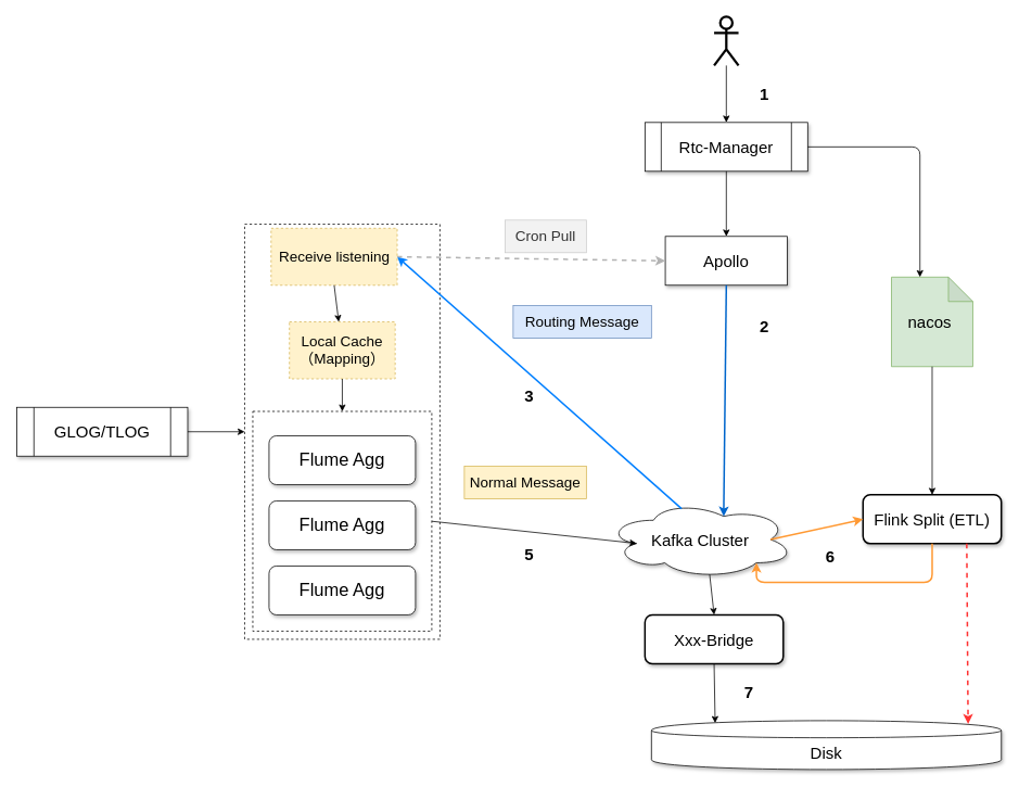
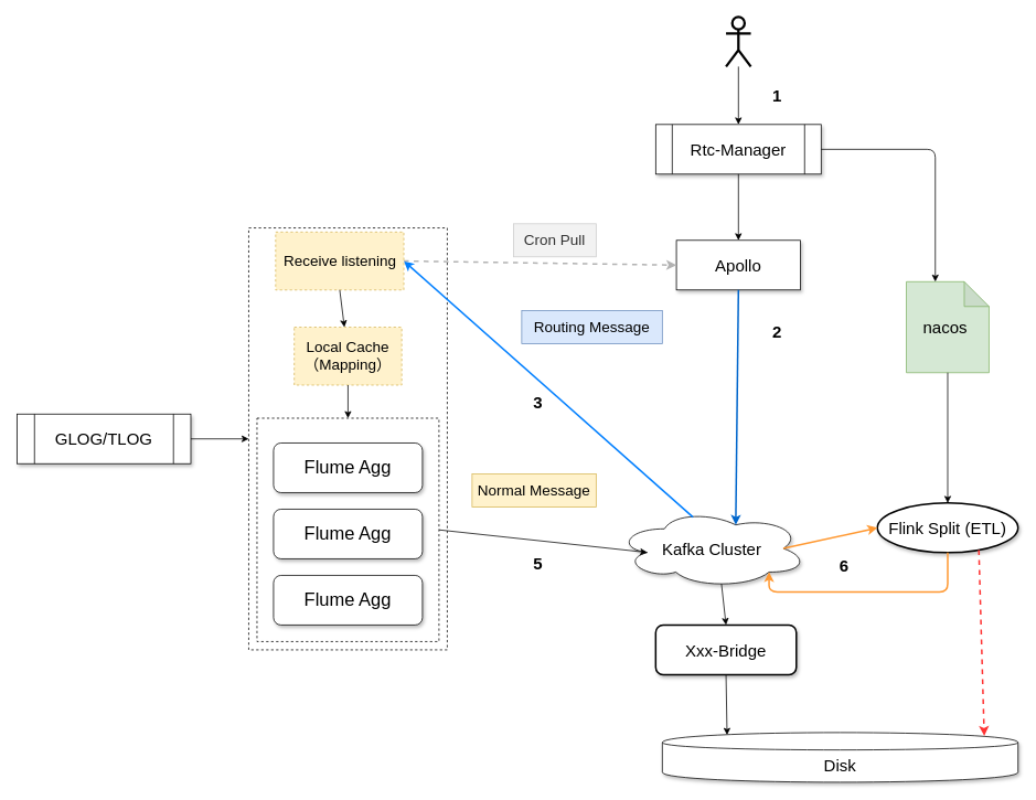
  <mxCell id="0" />
  <mxCell id="1" parent="0" />
  <mxCell id="2" value="" style="group" vertex="1" connectable="0" parent="1"><mxGeometry x="300" y="275" width="240" height="510" as="geometry" /></mxCell>
  <mxCell id="3" value="" style="rounded=0;whiteSpace=wrap;html=1;dashed=1;fillColor=none;" vertex="1" parent="2"><mxGeometry width="240" height="510" as="geometry" /></mxCell>
  <mxCell id="4" value="" style="group" vertex="1" connectable="0" parent="2"><mxGeometry x="10" y="230" width="220" height="270" as="geometry" /></mxCell>
  <mxCell id="5" value="" style="rounded=0;whiteSpace=wrap;html=1;fillColor=none;dashed=1;" vertex="1" parent="4"><mxGeometry width="220" height="270" as="geometry" /></mxCell>
  <mxCell id="6" value="&lt;font style=&quot;font-size: 22px&quot;&gt;Flume Agg&lt;/font&gt;" style="rounded=1;whiteSpace=wrap;html=1;shadow=1;" vertex="1" parent="4"><mxGeometry x="20" y="30" width="180" height="60" as="geometry" /></mxCell>
  <mxCell id="7" value="&lt;font style=&quot;font-size: 22px&quot;&gt;Flume Agg&lt;/font&gt;" style="rounded=1;whiteSpace=wrap;html=1;shadow=1;" vertex="1" parent="4"><mxGeometry x="20" y="110" width="180" height="60" as="geometry" /></mxCell>
  <mxCell id="8" value="&lt;font style=&quot;font-size: 22px&quot;&gt;Flume Agg&lt;/font&gt;" style="rounded=1;whiteSpace=wrap;html=1;shadow=1;" vertex="1" parent="4"><mxGeometry x="20" y="190" width="180" height="60" as="geometry" /></mxCell>
  <mxCell id="9" value="&lt;span style=&quot;font-size: 18px&quot;&gt;Receive&amp;nbsp;listening&lt;/span&gt;" style="text;html=1;strokeColor=#d6b656;fillColor=#fff2cc;align=center;verticalAlign=middle;whiteSpace=wrap;rounded=0;dashed=1;" vertex="1" parent="2"><mxGeometry x="32.5" y="5" width="155" height="70" as="geometry" /></mxCell>
  <mxCell id="10" value="&lt;font style=&quot;font-size: 18px&quot;&gt;Local Cache&lt;br&gt;（Mapping）&lt;/font&gt;" style="text;html=1;strokeColor=#d6b656;fillColor=#fff2cc;align=center;verticalAlign=middle;whiteSpace=wrap;rounded=0;dashed=1;" vertex="1" parent="2"><mxGeometry x="55" y="120" width="130" height="70" as="geometry" /></mxCell>
  <mxCell id="11" value="" style="endArrow=classic;html=1;exitX=0.5;exitY=1;exitDx=0;exitDy=0;entryX=0.5;entryY=0;entryDx=0;entryDy=0;" edge="1" parent="2" source="10" target="5"><mxGeometry width="50" height="50" relative="1" as="geometry"><mxPoint x="340" y="200" as="sourcePoint" /><mxPoint x="390" y="150" as="targetPoint" /></mxGeometry></mxCell>
  <mxCell id="12" value="" style="endArrow=classic;html=1;exitX=0.5;exitY=1;exitDx=0;exitDy=0;" edge="1" parent="2" source="9" target="10"><mxGeometry width="50" height="50" relative="1" as="geometry"><mxPoint x="330" y="180" as="sourcePoint" /><mxPoint x="380" y="130" as="targetPoint" /></mxGeometry></mxCell>
  <mxCell id="13" value="&lt;font style=&quot;font-size: 20px&quot;&gt;GLOG/TLOG&lt;/font&gt;" style="shape=process;whiteSpace=wrap;html=1;backgroundOutline=1;shadow=1;" vertex="1" parent="1"><mxGeometry x="20" y="500" width="210" height="60" as="geometry" /></mxCell>
  <mxCell id="14" value="" style="endArrow=classic;html=1;exitX=1;exitY=0.5;exitDx=0;exitDy=0;entryX=0;entryY=0.5;entryDx=0;entryDy=0;" edge="1" parent="1" source="13" target="3"><mxGeometry width="50" height="50" relative="1" as="geometry"><mxPoint x="240" y="815" as="sourcePoint" /><mxPoint x="290" y="595" as="targetPoint" /></mxGeometry></mxCell>
  <mxCell id="15" value="&lt;font style=&quot;font-size: 20px&quot;&gt;Kafka Cluster&lt;/font&gt;" style="ellipse;shape=cloud;whiteSpace=wrap;html=1;fillColor=#ffffff;shadow=1;" vertex="1" parent="1"><mxGeometry x="745" y="615" width="230" height="95" as="geometry" /></mxCell>
  <mxCell id="16" value="" style="endArrow=classic;html=1;exitX=1;exitY=0.5;exitDx=0;exitDy=0;entryX=0.16;entryY=0.55;entryDx=0;entryDy=0;entryPerimeter=0;" edge="1" parent="1" source="5" target="15"><mxGeometry width="50" height="50" relative="1" as="geometry"><mxPoint x="640" y="705" as="sourcePoint" /><mxPoint x="690" y="655" as="targetPoint" /></mxGeometry></mxCell>
  <mxCell id="17" value="" style="endArrow=classic;html=1;exitX=0.4;exitY=0.1;exitDx=0;exitDy=0;exitPerimeter=0;entryX=1;entryY=0.5;entryDx=0;entryDy=0;strokeColor=#007FFF;strokeWidth=2;" edge="1" parent="1" source="15" target="9"><mxGeometry width="50" height="50" relative="1" as="geometry"><mxPoint x="690" y="445" as="sourcePoint" /><mxPoint x="740" y="395" as="targetPoint" /></mxGeometry></mxCell>
  <mxCell id="18" value="&lt;font style=&quot;font-size: 18px&quot;&gt;Normal Message&lt;/font&gt;" style="text;html=1;strokeColor=#d6b656;fillColor=#fff2cc;align=center;verticalAlign=middle;whiteSpace=wrap;rounded=0;" vertex="1" parent="1"><mxGeometry x="570" y="572.5" width="150" height="40" as="geometry" /></mxCell>
  <mxCell id="19" value="&lt;font style=&quot;font-size: 20px&quot;&gt;Rtc-Manager&lt;/font&gt;" style="shape=process;whiteSpace=wrap;html=1;backgroundOutline=1;fillColor=#ffffff;shadow=1;" vertex="1" parent="1"><mxGeometry x="792" y="150" width="200" height="60" as="geometry" /></mxCell>
  <mxCell id="20" value="&lt;font style=&quot;font-size: 20px&quot;&gt;Apollo&lt;/font&gt;" style="whiteSpace=wrap;html=1;fillColor=#ffffff;shadow=1;rounded=0;" vertex="1" parent="1"><mxGeometry x="817" y="290" width="150" height="60" as="geometry" /></mxCell>
  <mxCell id="21" value="" style="endArrow=classic;html=1;strokeColor=#000000;strokeWidth=1;exitX=0.5;exitY=1;exitDx=0;exitDy=0;entryX=0.5;entryY=0;entryDx=0;entryDy=0;" edge="1" parent="1" source="19" target="20"><mxGeometry width="50" height="50" relative="1" as="geometry"><mxPoint x="997" y="410" as="sourcePoint" /><mxPoint x="1047" y="360" as="targetPoint" /></mxGeometry></mxCell>
  <mxCell id="22" value="" style="endArrow=classic;html=1;strokeColor=#0066CC;strokeWidth=2;exitX=0.5;exitY=1;exitDx=0;exitDy=0;entryX=0.625;entryY=0.2;entryDx=0;entryDy=0;entryPerimeter=0;" edge="1" parent="1" source="20" target="15"><mxGeometry width="50" height="50" relative="1" as="geometry"><mxPoint x="910" y="605" as="sourcePoint" /><mxPoint x="960" y="555" as="targetPoint" /></mxGeometry></mxCell>
  <mxCell id="23" value="&lt;font style=&quot;font-size: 18px&quot;&gt;Routing Message&lt;/font&gt;" style="text;html=1;strokeColor=#6c8ebf;fillColor=#dae8fc;align=center;verticalAlign=middle;whiteSpace=wrap;rounded=0;" vertex="1" parent="1"><mxGeometry x="630" y="375" width="170" height="40" as="geometry" /></mxCell>
  <mxCell id="24" value="" style="shape=umlActor;verticalLabelPosition=bottom;labelBackgroundColor=#ffffff;verticalAlign=top;html=1;outlineConnect=0;fillColor=#ffffff;strokeWidth=3;" vertex="1" parent="1"><mxGeometry x="877" y="20" width="30" height="60" as="geometry" /></mxCell>
  <mxCell id="25" value="" style="endArrow=classic;html=1;strokeColor=#000000;strokeWidth=1;entryX=0.5;entryY=0;entryDx=0;entryDy=0;" edge="1" parent="1" source="24" target="19"><mxGeometry width="50" height="50" relative="1" as="geometry"><mxPoint x="897" y="110" as="sourcePoint" /><mxPoint x="1107" y="30" as="targetPoint" /></mxGeometry></mxCell>
  <mxCell id="26" value="&lt;font style=&quot;font-size: 20px&quot;&gt;Xxx-Bridge&lt;/font&gt;" style="rounded=1;whiteSpace=wrap;html=1;strokeWidth=2;fillColor=#ffffff;shadow=1;" vertex="1" parent="1"><mxGeometry x="792" y="755" width="170" height="60" as="geometry" /></mxCell>
- <mxCell id="27" value="&lt;font style=&quot;font-size: 20px&quot;&gt;Flink Split (ETL)&lt;/font&gt;" style="rounded=1;whiteSpace=wrap;html=1;strokeWidth=2;fillColor=#ffffff;shadow=1;" vertex="1" parent="1"><mxGeometry x="1060" y="607.5" width="170" height="60" as="geometry" /></mxCell>
+ <mxCell id="27" value="&lt;font style=&quot;font-size: 20px&quot;&gt;Flink Split (ETL)&lt;/font&gt;" style="ellipse;whiteSpace=wrap;html=1;strokeWidth=2;fillColor=#ffffff;shadow=1;" vertex="1" parent="1"><mxGeometry x="1060" y="607.5" width="170" height="60" as="geometry" /></mxCell>
  <mxCell id="28" value="" style="endArrow=classic;html=1;strokeColor=#FF9933;strokeWidth=2;exitX=0.875;exitY=0.5;exitDx=0;exitDy=0;exitPerimeter=0;entryX=0;entryY=0.5;entryDx=0;entryDy=0;" edge="1" parent="1" source="15" target="27"><mxGeometry width="50" height="50" relative="1" as="geometry"><mxPoint x="950" y="795" as="sourcePoint" /><mxPoint x="1000" y="745" as="targetPoint" /></mxGeometry></mxCell>
  <mxCell id="29" value="" style="edgeStyle=elbowEdgeStyle;elbow=vertical;endArrow=classic;html=1;strokeColor=#FF9933;strokeWidth=2;entryX=0.8;entryY=0.8;entryDx=0;entryDy=0;entryPerimeter=0;exitX=0.5;exitY=1;exitDx=0;exitDy=0;" edge="1" parent="1" source="27" target="15"><mxGeometry width="50" height="50" relative="1" as="geometry"><mxPoint x="990" y="775" as="sourcePoint" /><mxPoint x="1040" y="725" as="targetPoint" /><Array as="points"><mxPoint x="1010" y="715" /></Array></mxGeometry></mxCell>
  <mxCell id="30" value="" style="endArrow=classic;html=1;strokeColor=#000000;strokeWidth=1;entryX=0.5;entryY=0;entryDx=0;entryDy=0;exitX=0.55;exitY=0.95;exitDx=0;exitDy=0;exitPerimeter=0;" edge="1" parent="1" source="15" target="26"><mxGeometry width="50" height="50" relative="1" as="geometry"><mxPoint x="840" y="775" as="sourcePoint" /><mxPoint x="890" y="725" as="targetPoint" /></mxGeometry></mxCell>
  <mxCell id="31" value="&lt;font style=&quot;font-size: 20px&quot;&gt;Disk&lt;/font&gt;" style="shape=cylinder;whiteSpace=wrap;html=1;boundedLbl=1;backgroundOutline=1;strokeWidth=1;fillColor=#ffffff;shadow=1;" vertex="1" parent="1"><mxGeometry x="800" y="885" width="430" height="60" as="geometry" /></mxCell>
  <mxCell id="32" value="" style="endArrow=classic;html=1;strokeColor=#000000;strokeWidth=1;exitX=0.5;exitY=1;exitDx=0;exitDy=0;entryX=0.182;entryY=0.048;entryDx=0;entryDy=0;entryPerimeter=0;" edge="1" parent="1" source="26" target="31"><mxGeometry width="50" height="50" relative="1" as="geometry"><mxPoint x="660" y="935" as="sourcePoint" /><mxPoint x="710" y="885" as="targetPoint" /></mxGeometry></mxCell>
  <mxCell id="33" value="" style="endArrow=classic;html=1;strokeColor=#FF3333;strokeWidth=2;exitX=0.75;exitY=1;exitDx=0;exitDy=0;entryX=0.905;entryY=0.067;entryDx=0;entryDy=0;entryPerimeter=0;dashed=1;" edge="1" parent="1" source="27" target="31"><mxGeometry width="50" height="50" relative="1" as="geometry"><mxPoint x="1180" y="825" as="sourcePoint" /><mxPoint x="1230" y="775" as="targetPoint" /></mxGeometry></mxCell>
  <mxCell id="34" value="&lt;font style=&quot;font-size: 20px&quot;&gt;&lt;b&gt;1&lt;/b&gt;&lt;/font&gt;" style="text;html=1;strokeColor=none;fillColor=none;align=center;verticalAlign=middle;whiteSpace=wrap;rounded=0;" vertex="1" parent="1"><mxGeometry x="919" y="100" width="40" height="30" as="geometry" /></mxCell>
  <mxCell id="35" value="&lt;font style=&quot;font-size: 20px&quot;&gt;&lt;b&gt;2&lt;/b&gt;&lt;/font&gt;" style="text;html=1;strokeColor=none;fillColor=none;align=center;verticalAlign=middle;whiteSpace=wrap;rounded=0;" vertex="1" parent="1"><mxGeometry x="919" y="385" width="40" height="30" as="geometry" /></mxCell>
  <mxCell id="36" value="&lt;font style=&quot;font-size: 20px&quot;&gt;&lt;b&gt;3&lt;/b&gt;&lt;/font&gt;" style="text;html=1;strokeColor=none;fillColor=none;align=center;verticalAlign=middle;whiteSpace=wrap;rounded=0;" vertex="1" parent="1"><mxGeometry x="630" y="470" width="40" height="30" as="geometry" /></mxCell>
  <mxCell id="37" value="&lt;font style=&quot;font-size: 20px&quot;&gt;&lt;b&gt;5&lt;/b&gt;&lt;/font&gt;" style="text;html=1;strokeColor=none;fillColor=none;align=center;verticalAlign=middle;whiteSpace=wrap;rounded=0;" vertex="1" parent="1"><mxGeometry x="630" y="665" width="40" height="30" as="geometry" /></mxCell>
  <mxCell id="38" value="&lt;font style=&quot;font-size: 20px&quot;&gt;&lt;b&gt;6&lt;/b&gt;&lt;/font&gt;" style="text;html=1;strokeColor=none;fillColor=none;align=center;verticalAlign=middle;whiteSpace=wrap;rounded=0;" vertex="1" parent="1"><mxGeometry x="1000" y="667.5" width="40" height="30" as="geometry" /></mxCell>
- <mxCell id="39" value="&lt;font style=&quot;font-size: 20px&quot;&gt;&lt;b&gt;7&lt;/b&gt;&lt;/font&gt;" style="text;html=1;strokeColor=none;fillColor=none;align=center;verticalAlign=middle;whiteSpace=wrap;rounded=0;" vertex="1" parent="1"><mxGeometry x="900" y="835" width="40" height="30" as="geometry" /></mxCell>
  <mxCell id="40" value="" style="endArrow=classic;html=1;dashed=1;strokeColor=#B3B3B3;strokeWidth=2;exitX=1;exitY=0.5;exitDx=0;exitDy=0;entryX=0;entryY=0.5;entryDx=0;entryDy=0;" edge="1" parent="1" source="9" target="20"><mxGeometry width="50" height="50" relative="1" as="geometry"><mxPoint x="630" y="230" as="sourcePoint" /><mxPoint x="680" y="180" as="targetPoint" /></mxGeometry></mxCell>
  <mxCell id="41" value="&lt;font style=&quot;font-size: 18px&quot;&gt;Cron Pull&lt;/font&gt;" style="text;html=1;strokeColor=#CCCCCC;fillColor=#F2F2F2;align=center;verticalAlign=middle;whiteSpace=wrap;rounded=0;fontColor=#333333;" vertex="1" parent="1"><mxGeometry x="620" y="270" width="100" height="40" as="geometry" /></mxCell>
  <mxCell id="42" value="&lt;font style=&quot;font-size: 20px&quot;&gt;nacos&amp;nbsp;&lt;/font&gt;" style="shape=note;whiteSpace=wrap;html=1;backgroundOutline=1;darkOpacity=0.05;shadow=0;strokeColor=#82b366;strokeWidth=1;fillColor=#d5e8d4;" vertex="1" parent="1"><mxGeometry x="1095" y="340" width="100" height="110" as="geometry" /></mxCell>
  <mxCell id="43" value="" style="edgeStyle=segmentEdgeStyle;endArrow=classic;html=1;strokeColor=#000000;strokeWidth=1;entryX=0;entryY=0;entryDx=35;entryDy=0;entryPerimeter=0;exitX=1;exitY=0.5;exitDx=0;exitDy=0;" edge="1" parent="1" source="19" target="42"><mxGeometry width="50" height="50" relative="1" as="geometry"><mxPoint x="1170" y="250" as="sourcePoint" /><mxPoint x="1220" y="200" as="targetPoint" /></mxGeometry></mxCell>
  <mxCell id="44" value="" style="endArrow=classic;html=1;strokeColor=#000000;strokeWidth=1;exitX=0.5;exitY=1;exitDx=0;exitDy=0;exitPerimeter=0;entryX=0.5;entryY=0;entryDx=0;entryDy=0;" edge="1" parent="1" source="42" target="27"><mxGeometry width="50" height="50" relative="1" as="geometry"><mxPoint x="1340" y="560" as="sourcePoint" /><mxPoint x="1390" y="510" as="targetPoint" /></mxGeometry></mxCell>
